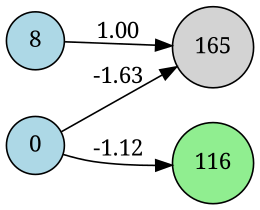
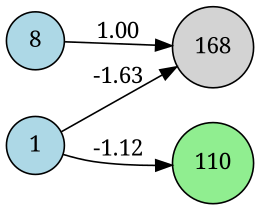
  digraph {
    fontname="Noto Serif"
    rankdir=LR
    node [fillcolor=lightblue fontname="Noto Serif" shape=circle style=filled]
    edge [fontname="Noto Serif"]
    n1 [label=8]
-   n2 [fillcolor=lightgray label=165]
-   n3 [label=0]
-   n4 [fillcolor=lightgreen label=116]
+   n2 [fillcolor=lightgray label=168]
+   n3 [label=1]
+   n4 [fillcolor=lightgreen label=110]
    n1 -> n2 [label=1.00]
    n3 -> n2 [label=-1.63]
    n3 -> n4 [label=-1.12]
  }
